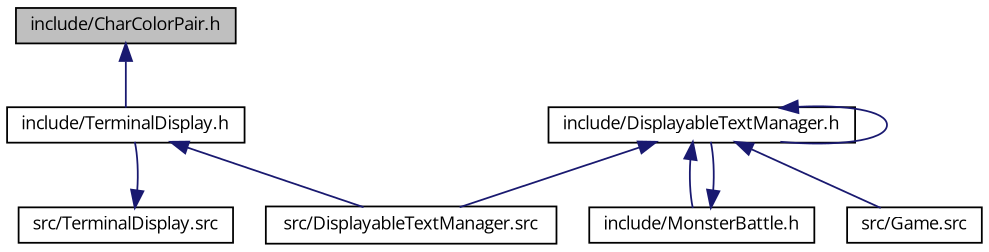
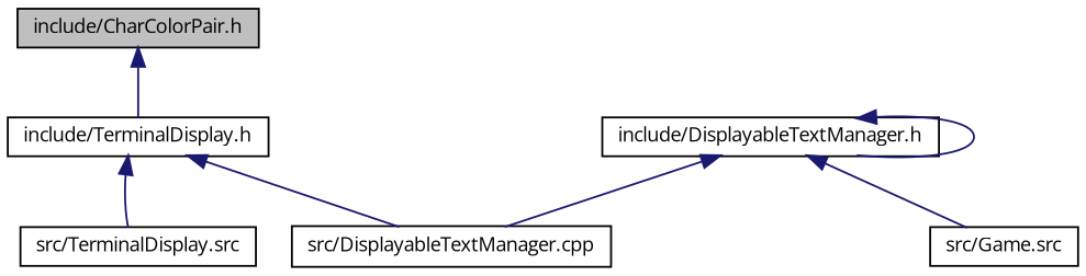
  digraph {
    fontname="Open Sans"
    node [color=black fillcolor=white fontname="Open Sans" fontsize=10 shape=record style=filled]
    edge [color=midnightblue dir=back fontname="Open Sans" fontsize=10 labelfontname=Helvetica labelfontsize=10 style=solid]
    n1 [fillcolor=grey75 fontcolor=black height=0.2 label="include/CharColorPair.h" width=0.4]
    n2 [height=0.2 label="include/TerminalDisplay.h" width=0.4]
    n3 [height=0.2 label="src/TerminalDisplay.src" width=0.4]
-   n4 [height=0.2 label="src/DisplayableTextManager.src" width=0.4]
-   n5 [height=0.2 label="include/MonsterBattle.h" width=0.4]
+   n4 [height=0.2 label="src/DisplayableTextManager.cpp" width=0.4]
    n6 [height=0.2 label="include/DisplayableTextManager.h" width=0.4]
    n7 [height=0.2 label="src/Game.src" width=0.4]
    n1 -> n2
-   n3 -> n2
+   n2 -> n3
    n2 -> n4
-   n5 -> n6
    n6 -> n4
-   n6 -> n5
    n6 -> n6
    n6 -> n7
  }
